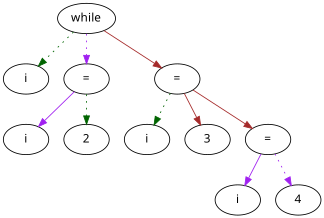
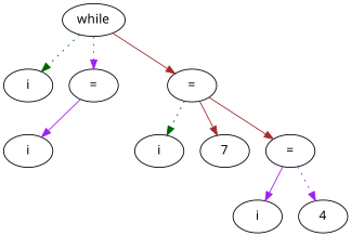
  digraph {
    fontname="Noto Sans"
    node [fontname="Noto Sans"]
    edge [color=purple fontname="Noto Sans" style=dotted]
    n1 [label=while]
    n2 [label=i]
    n3 [label="="]
    n4 [label="="]
    n5 [label=i]
-   n6 [label=2]
    n7 [label=i]
-   n8 [label=3]
+   n8 [label=7]
    n9 [label="="]
    n10 [label=i]
    n11 [label=4]
    n1 -> n2 [color=darkgreen]
    n1 -> n3
    n1 -> n4 [color=brown style=solid]
    n3 -> n5 [style=solid]
-   n3 -> n6 [color=darkgreen]
    n4 -> n7 [color=darkgreen]
    n4 -> n8 [color=brown style=solid]
    n4 -> n9 [color=brown style=solid]
    n9 -> n10 [style=solid]
    n9 -> n11
  }
